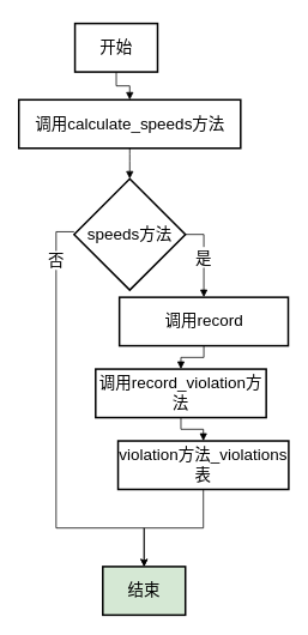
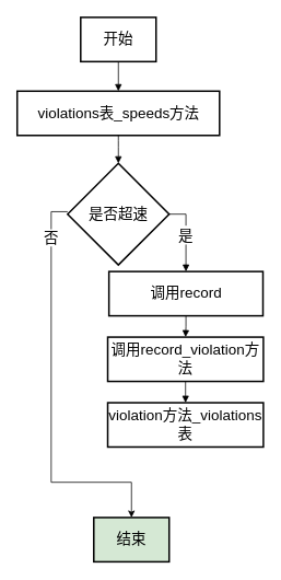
  <mxCell id="0" />
  <mxCell id="1" parent="0" />
- <mxCell id="2" value="开始" style="whiteSpace=wrap;strokeWidth=2;fontSize=18;" parent="1" vertex="1"><mxGeometry x="83" y="25" width="92" height="54" as="geometry" /></mxCell>
- <mxCell id="3" value="调用calculate_speeds方法" style="whiteSpace=wrap;strokeWidth=2;fontSize=18;" parent="1" vertex="1"><mxGeometry x="20.5" y="110" width="247" height="54" as="geometry" /></mxCell>
+ <mxCell id="2" value="开始" style="whiteSpace=wrap;strokeWidth=2;fontSize=18;" parent="1" vertex="1"><mxGeometry x="98" y="20" width="92" height="54" as="geometry" /></mxCell>
+ <mxCell id="3" value="violations表_speeds方法" style="whiteSpace=wrap;strokeWidth=2;fontSize=18;" parent="1" vertex="1"><mxGeometry x="20.5" y="110" width="247" height="54" as="geometry" /></mxCell>
  <mxCell id="4" style="edgeStyle=orthogonalEdgeStyle;rounded=0;orthogonalLoop=1;jettySize=auto;html=1;exitX=0;exitY=0.5;exitDx=0;exitDy=0;entryX=0.5;entryY=0;entryDx=0;entryDy=0;fontSize=18;" parent="1" target="11" edge="1"><mxGeometry relative="1" as="geometry"><mxPoint x="82" y="257" as="sourcePoint" /><mxPoint x="160" y="629" as="targetPoint" /><Array as="points"><mxPoint x="62" y="257" /><mxPoint x="62" y="587" /><mxPoint x="160" y="587" /></Array></mxGeometry></mxCell>
  <mxCell id="5" value="否" style="edgeLabel;html=1;align=center;verticalAlign=middle;resizable=0;points=[];fontSize=18;" parent="4" vertex="1" connectable="0"><mxGeometry x="-0.794" y="-1" relative="1" as="geometry"><mxPoint as="offset" /></mxGeometry></mxCell>
- <mxCell id="6" value="speeds方法" style="rhombus;strokeWidth=2;whiteSpace=wrap;fontSize=18;" parent="1" vertex="1"><mxGeometry x="82" y="198" width="124" height="124" as="geometry" /></mxCell>
+ <mxCell id="6" value="是否超速" style="rhombus;strokeWidth=2;whiteSpace=wrap;fontSize=18;" parent="1" vertex="1"><mxGeometry x="82" y="198" width="124" height="124" as="geometry" /></mxCell>
  <mxCell id="7" value="调用record" style="whiteSpace=wrap;strokeWidth=2;fontSize=18;" parent="1" vertex="1"><mxGeometry x="132.5" y="330" width="188" height="54" as="geometry" /></mxCell>
- <mxCell id="8" value="调用record_violation方法" style="whiteSpace=wrap;strokeWidth=2;fontSize=18;" parent="1" vertex="1"><mxGeometry x="106" y="410" width="190" height="54" as="geometry" /></mxCell>
- <mxCell id="9" style="edgeStyle=orthogonalEdgeStyle;rounded=0;orthogonalLoop=1;jettySize=auto;html=1;exitX=0.5;exitY=1;exitDx=0;exitDy=0;entryX=0.5;entryY=0;entryDx=0;entryDy=0;fontSize=18;" parent="1" source="10" target="11" edge="1"><mxGeometry relative="1" as="geometry" /></mxCell>
+ <mxCell id="8" value="调用record_violation方法" style="whiteSpace=wrap;strokeWidth=2;fontSize=18;" parent="1" vertex="1"><mxGeometry x="131" y="410" width="190" height="54" as="geometry" /></mxCell>
  <mxCell id="10" value="violation方法_violations表" style="whiteSpace=wrap;strokeWidth=2;fontSize=18;" parent="1" vertex="1"><mxGeometry x="131" y="490" width="190" height="54" as="geometry" /></mxCell>
  <mxCell id="11" value="结束" style="whiteSpace=wrap;strokeWidth=2;fontSize=18;fillColor=#d5e8d4;" parent="1" vertex="1"><mxGeometry x="114" y="630" width="92" height="54" as="geometry" /></mxCell>
  <mxCell id="12" value="" style="startArrow=none;endArrow=block;exitX=0.5;exitY=1;entryX=0.5;entryY=0;rounded=0;edgeStyle=orthogonalEdgeStyle;fontSize=18;" parent="1" source="2" target="3" edge="1"><mxGeometry relative="1" as="geometry" /></mxCell>
  <mxCell id="13" value="" style="curved=1;startArrow=none;endArrow=block;exitX=0.5;exitY=1;entryX=0.5;entryY=0;rounded=0;fontSize=18;" parent="1" source="3" target="6" edge="1"><mxGeometry relative="1" as="geometry"><Array as="points" /></mxGeometry></mxCell>
  <mxCell id="14" value="是" style="startArrow=none;endArrow=block;exitX=1;exitY=0.5;entryX=0.5;entryY=0;rounded=0;edgeStyle=orthogonalEdgeStyle;exitDx=0;exitDy=0;fontSize=18;" parent="1" source="6" target="7" edge="1"><mxGeometry relative="1" as="geometry" /></mxCell>
  <mxCell id="15" value="" style="startArrow=none;endArrow=block;exitX=0.5;exitY=1;entryX=0.5;entryY=0;rounded=0;edgeStyle=orthogonalEdgeStyle;fontSize=18;" parent="1" source="7" target="8" edge="1"><mxGeometry relative="1" as="geometry" /></mxCell>
  <mxCell id="16" value="" style="startArrow=none;endArrow=block;exitX=0.5;exitY=1;entryX=0.5;entryY=0;rounded=0;edgeStyle=orthogonalEdgeStyle;fontSize=18;" parent="1" source="8" target="10" edge="1"><mxGeometry relative="1" as="geometry" /></mxCell>
